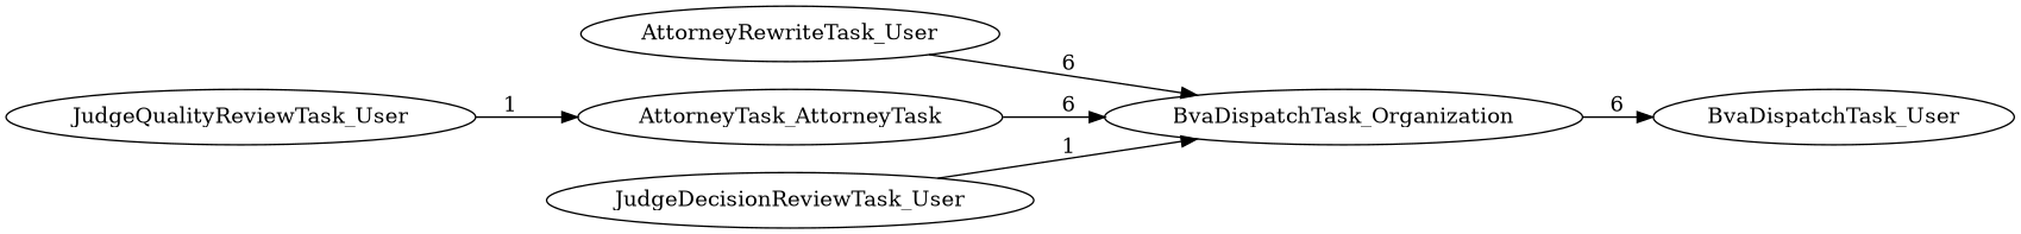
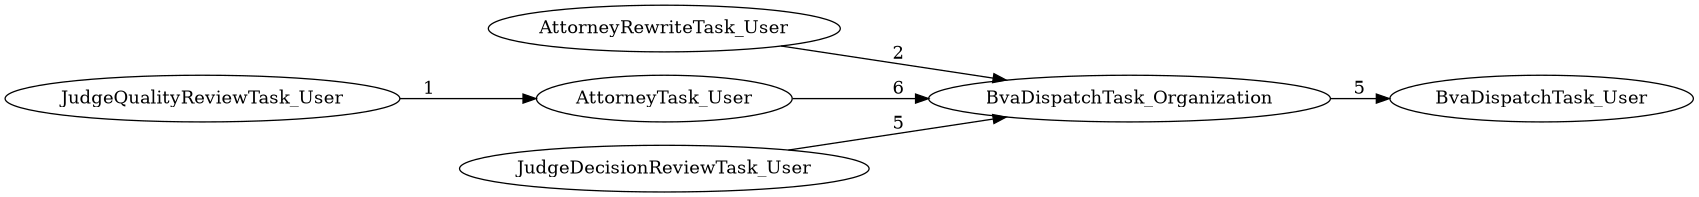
  digraph {
    rankdir=LR
    AttorneyRewriteTask_User
    BvaDispatchTask_Organization
    BvaDispatchTask_User
-   AttorneyTask_User [label=AttorneyTask_AttorneyTask]
+   AttorneyTask_User
    JudgeDecisionReviewTask_User
    JudgeQualityReviewTask_User
-   AttorneyRewriteTask_User -> BvaDispatchTask_Organization [label=6]
-   BvaDispatchTask_Organization -> BvaDispatchTask_User [label=6]
+   AttorneyRewriteTask_User -> BvaDispatchTask_Organization [label=2]
+   BvaDispatchTask_Organization -> BvaDispatchTask_User [label=5]
    AttorneyTask_User -> BvaDispatchTask_Organization [label=6]
-   JudgeDecisionReviewTask_User -> BvaDispatchTask_Organization [label=1]
+   JudgeDecisionReviewTask_User -> BvaDispatchTask_Organization [label=5]
    JudgeQualityReviewTask_User -> AttorneyTask_User [label=1]
  }
